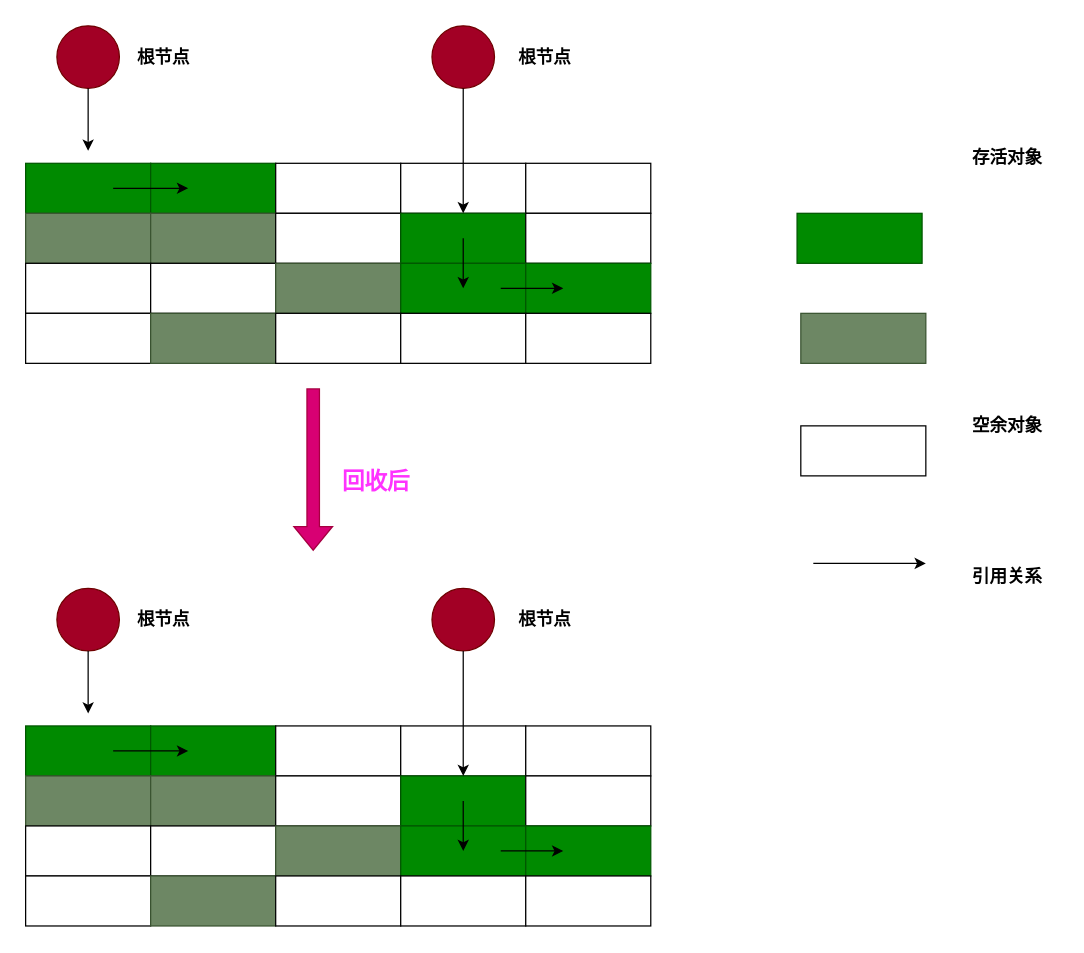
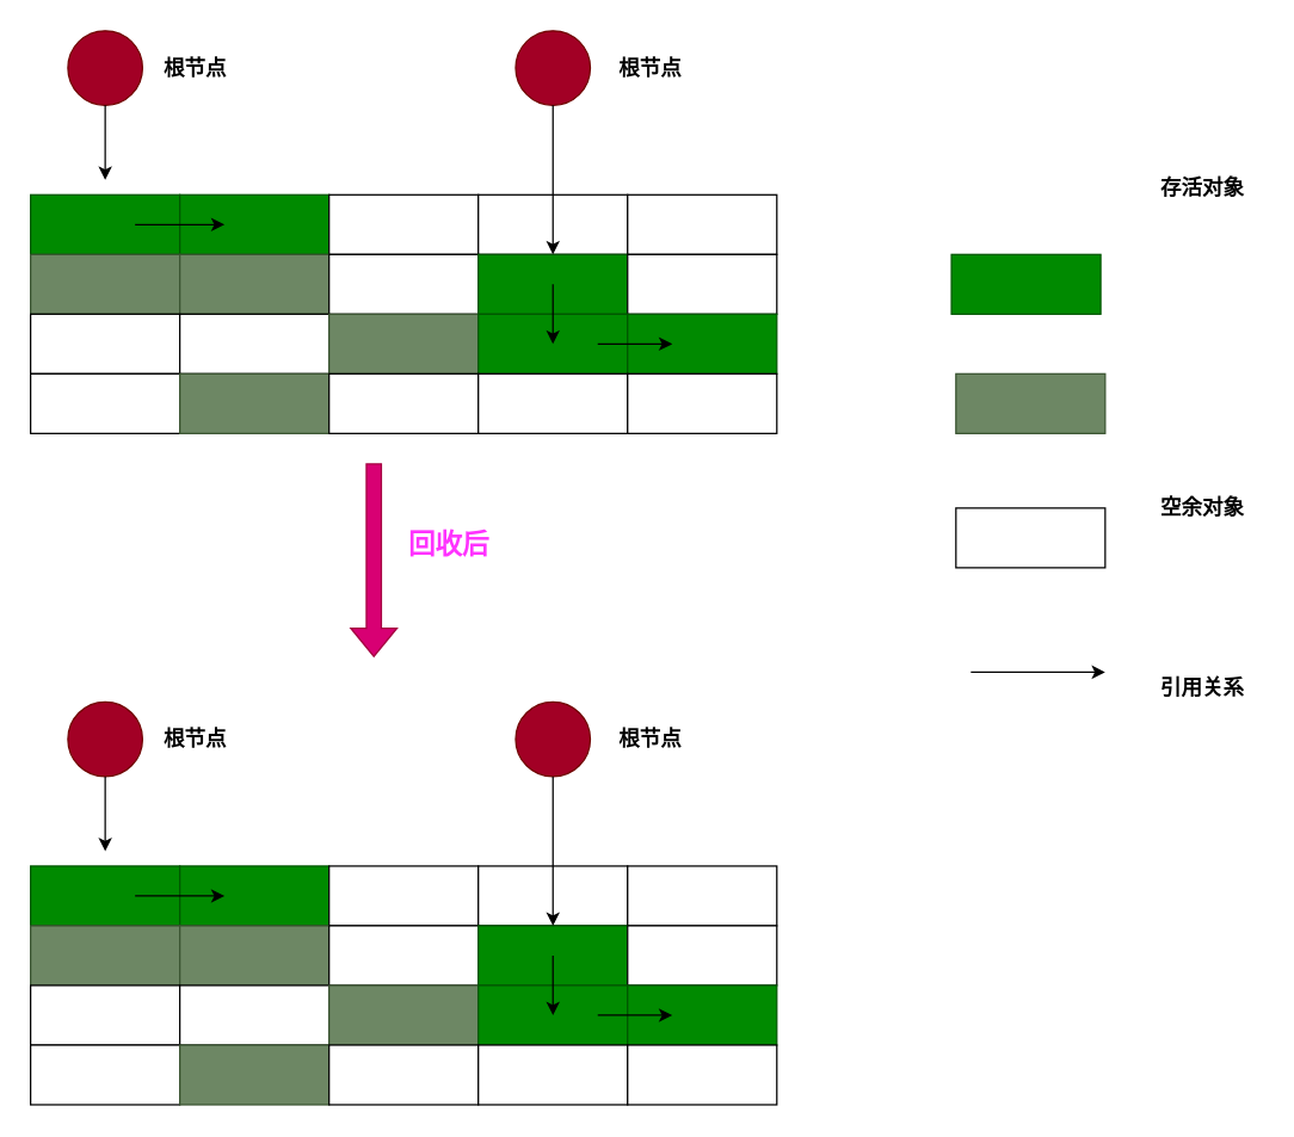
  <mxCell id="0" />
  <mxCell id="1" parent="0" />
  <mxCell id="2" value="" style="rounded=0;whiteSpace=wrap;html=1;fillColor=#008a00;strokeColor=#005700;fontColor=#ffffff;fontSize=14;fontStyle=1" vertex="1" parent="1"><mxGeometry x="20" y="130" width="100" height="40" as="geometry" /></mxCell>
  <mxCell id="3" value="" style="rounded=0;whiteSpace=wrap;html=1;fillColor=#008a00;strokeColor=#005700;fontColor=#ffffff;fontSize=14;fontStyle=1" vertex="1" parent="1"><mxGeometry x="120" y="130" width="100" height="40" as="geometry" /></mxCell>
  <mxCell id="4" value="" style="rounded=0;whiteSpace=wrap;html=1;fontSize=14;fontStyle=1" vertex="1" parent="1"><mxGeometry x="220" y="130" width="100" height="40" as="geometry" /></mxCell>
  <mxCell id="5" value="" style="rounded=0;whiteSpace=wrap;html=1;fontSize=14;fontStyle=1" vertex="1" parent="1"><mxGeometry x="320" y="130" width="100" height="40" as="geometry" /></mxCell>
  <mxCell id="6" value="" style="rounded=0;whiteSpace=wrap;html=1;fontSize=14;fontStyle=1" vertex="1" parent="1"><mxGeometry x="420" y="130" width="100" height="40" as="geometry" /></mxCell>
  <mxCell id="7" value="" style="rounded=0;whiteSpace=wrap;html=1;fillColor=#6d8764;strokeColor=#3A5431;fontColor=#ffffff;fontSize=14;fontStyle=1" vertex="1" parent="1"><mxGeometry x="20" y="170" width="100" height="40" as="geometry" /></mxCell>
  <mxCell id="8" value="" style="rounded=0;whiteSpace=wrap;html=1;fillColor=#6d8764;strokeColor=#3A5431;fontColor=#ffffff;fontSize=14;fontStyle=1" vertex="1" parent="1"><mxGeometry x="120" y="170" width="100" height="40" as="geometry" /></mxCell>
  <mxCell id="9" value="" style="rounded=0;whiteSpace=wrap;html=1;fontSize=14;fontStyle=1" vertex="1" parent="1"><mxGeometry x="220" y="170" width="100" height="40" as="geometry" /></mxCell>
  <mxCell id="10" value="" style="rounded=0;whiteSpace=wrap;html=1;fillColor=#008a00;strokeColor=#005700;fontColor=#ffffff;fontSize=14;fontStyle=1" vertex="1" parent="1"><mxGeometry x="320" y="170" width="100" height="40" as="geometry" /></mxCell>
  <mxCell id="11" value="" style="rounded=0;whiteSpace=wrap;html=1;fontSize=14;fontStyle=1" vertex="1" parent="1"><mxGeometry x="420" y="170" width="100" height="40" as="geometry" /></mxCell>
  <mxCell id="12" value="" style="rounded=0;whiteSpace=wrap;html=1;fontSize=14;fontStyle=1" vertex="1" parent="1"><mxGeometry x="20" y="210" width="100" height="40" as="geometry" /></mxCell>
  <mxCell id="13" value="" style="rounded=0;whiteSpace=wrap;html=1;fontSize=14;fontStyle=1" vertex="1" parent="1"><mxGeometry x="120" y="210" width="100" height="40" as="geometry" /></mxCell>
  <mxCell id="14" value="" style="rounded=0;whiteSpace=wrap;html=1;fillColor=#6d8764;fontColor=#ffffff;strokeColor=#3A5431;fontSize=14;fontStyle=1" vertex="1" parent="1"><mxGeometry x="220" y="210" width="100" height="40" as="geometry" /></mxCell>
  <mxCell id="15" value="" style="rounded=0;whiteSpace=wrap;html=1;fillColor=#008a00;fontColor=#ffffff;strokeColor=#005700;fontSize=14;fontStyle=1" vertex="1" parent="1"><mxGeometry x="320" y="210" width="100" height="40" as="geometry" /></mxCell>
  <mxCell id="16" value="" style="rounded=0;whiteSpace=wrap;html=1;fillColor=#008a00;fontColor=#ffffff;strokeColor=#005700;fontSize=14;fontStyle=1" vertex="1" parent="1"><mxGeometry x="420" y="210" width="100" height="40" as="geometry" /></mxCell>
  <mxCell id="17" value="" style="rounded=0;whiteSpace=wrap;html=1;fontSize=14;fontStyle=1" vertex="1" parent="1"><mxGeometry x="20" y="250" width="100" height="40" as="geometry" /></mxCell>
  <mxCell id="18" value="" style="rounded=0;whiteSpace=wrap;html=1;fillColor=#6d8764;strokeColor=#3A5431;fontColor=#ffffff;fontSize=14;fontStyle=1" vertex="1" parent="1"><mxGeometry x="120" y="250" width="100" height="40" as="geometry" /></mxCell>
  <mxCell id="19" value="" style="rounded=0;whiteSpace=wrap;html=1;fontSize=14;fontStyle=1" vertex="1" parent="1"><mxGeometry x="220" y="250" width="100" height="40" as="geometry" /></mxCell>
  <mxCell id="20" value="" style="rounded=0;whiteSpace=wrap;html=1;fontSize=14;fontStyle=1" vertex="1" parent="1"><mxGeometry x="320" y="250" width="100" height="40" as="geometry" /></mxCell>
  <mxCell id="21" value="" style="rounded=0;whiteSpace=wrap;html=1;fontSize=14;fontStyle=1" vertex="1" parent="1"><mxGeometry x="420" y="250" width="100" height="40" as="geometry" /></mxCell>
  <mxCell id="22" value="" style="ellipse;whiteSpace=wrap;html=1;aspect=fixed;fillColor=#a20025;fontColor=#ffffff;strokeColor=#6F0000;fontSize=14;fontStyle=1" vertex="1" parent="1"><mxGeometry x="45" y="20" width="50" height="50" as="geometry" /></mxCell>
  <mxCell id="23" value="" style="endArrow=classic;html=1;rounded=0;exitX=0.5;exitY=1;exitDx=0;exitDy=0;fontSize=14;fontStyle=1" edge="1" parent="1" source="22"><mxGeometry width="50" height="50" relative="1" as="geometry"><mxPoint x="80" y="120" as="sourcePoint" /><mxPoint x="70" y="120" as="targetPoint" /></mxGeometry></mxCell>
  <mxCell id="24" value="&lt;font style=&quot;font-size: 14px;&quot;&gt;&lt;span style=&quot;font-size: 14px;&quot;&gt;根节点&lt;/span&gt;&lt;/font&gt;" style="text;html=1;align=center;verticalAlign=middle;resizable=0;points=[];autosize=1;strokeColor=none;fillColor=none;fontSize=14;fontStyle=1" vertex="1" parent="1"><mxGeometry x="95" y="30" width="70" height="30" as="geometry" /></mxCell>
  <mxCell id="25" value="" style="ellipse;whiteSpace=wrap;html=1;aspect=fixed;fillColor=#a20025;fontColor=#ffffff;strokeColor=#6F0000;fontSize=14;fontStyle=1" vertex="1" parent="1"><mxGeometry x="345" y="20" width="50" height="50" as="geometry" /></mxCell>
  <mxCell id="26" value="" style="endArrow=classic;html=1;rounded=0;exitX=0.5;exitY=1;exitDx=0;exitDy=0;entryX=0.5;entryY=0;entryDx=0;entryDy=0;fontSize=14;fontStyle=1" edge="1" source="25" parent="1" target="10"><mxGeometry width="50" height="50" relative="1" as="geometry"><mxPoint x="385" y="120" as="sourcePoint" /><mxPoint x="390" y="110" as="targetPoint" /></mxGeometry></mxCell>
  <mxCell id="27" value="&lt;font style=&quot;font-size: 14px;&quot;&gt;&lt;span style=&quot;font-size: 14px;&quot;&gt;根节点&lt;/span&gt;&lt;/font&gt;" style="text;html=1;align=center;verticalAlign=middle;resizable=0;points=[];autosize=1;strokeColor=none;fillColor=none;fontSize=14;fontStyle=1" vertex="1" parent="1"><mxGeometry x="400" y="30" width="70" height="30" as="geometry" /></mxCell>
  <mxCell id="28" value="" style="endArrow=classic;html=1;rounded=0;fontSize=14;fontStyle=1" edge="1" parent="1"><mxGeometry width="50" height="50" relative="1" as="geometry"><mxPoint x="90" y="150" as="sourcePoint" /><mxPoint x="150" y="150" as="targetPoint" /></mxGeometry></mxCell>
  <mxCell id="29" value="" style="endArrow=classic;html=1;rounded=0;fontSize=14;fontStyle=1" edge="1" parent="1"><mxGeometry width="50" height="50" relative="1" as="geometry"><mxPoint x="370" y="190" as="sourcePoint" /><mxPoint x="370" y="230" as="targetPoint" /></mxGeometry></mxCell>
  <mxCell id="30" value="" style="endArrow=classic;html=1;rounded=0;entryX=0.3;entryY=0.5;entryDx=0;entryDy=0;entryPerimeter=0;fontSize=14;fontStyle=1" edge="1" parent="1" target="16"><mxGeometry width="50" height="50" relative="1" as="geometry"><mxPoint x="400" y="230" as="sourcePoint" /><mxPoint x="450" y="180" as="targetPoint" /></mxGeometry></mxCell>
  <mxCell id="31" value="" style="rounded=0;whiteSpace=wrap;html=1;fillColor=#008a00;strokeColor=#005700;fontColor=#ffffff;fontSize=14;fontStyle=1" vertex="1" parent="1"><mxGeometry x="637" y="170" width="100" height="40" as="geometry" /></mxCell>
  <mxCell id="32" value="存活对象" style="text;html=1;align=center;verticalAlign=middle;resizable=0;points=[];autosize=1;strokeColor=none;fillColor=none;fontSize=14;fontStyle=1" vertex="1" parent="1"><mxGeometry x="765" y="110" width="80" height="30" as="geometry" /></mxCell>
  <mxCell id="33" value="" style="rounded=0;whiteSpace=wrap;html=1;fillColor=#6d8764;fontColor=#ffffff;strokeColor=#3A5431;fontSize=14;fontStyle=1" vertex="1" parent="1"><mxGeometry x="640" y="250" width="100" height="40" as="geometry" /></mxCell>
  <mxCell id="34" value="" style="shape=flexArrow;endArrow=classic;html=1;rounded=0;fillColor=#d80073;strokeColor=#A50040;fontSize=14;fontStyle=1" edge="1" parent="1"><mxGeometry width="50" height="50" relative="1" as="geometry"><mxPoint x="250" y="310" as="sourcePoint" /><mxPoint x="250" y="440" as="targetPoint" /></mxGeometry></mxCell>
- <mxCell id="35" value="&lt;font style=&quot;font-size: 18px;&quot;&gt;回收后&lt;/font&gt;" style="text;html=1;align=center;verticalAlign=middle;resizable=0;points=[];autosize=1;strokeColor=none;fillColor=none;fontSize=14;fontStyle=1;fontColor=#FF33FF;" vertex="1" parent="1"><mxGeometry x="260" y="365" width="80" height="40" as="geometry" /></mxCell>
+ <mxCell id="35" value="&lt;font style=&quot;font-size: 18px;&quot;&gt;回收后&lt;/font&gt;" style="text;html=1;align=center;verticalAlign=middle;resizable=0;points=[];autosize=1;strokeColor=none;fillColor=none;fontSize=14;fontStyle=1;fontColor=#FF33FF;" vertex="1" parent="1"><mxGeometry x="260" y="345" width="80" height="40" as="geometry" /></mxCell>
  <mxCell id="36" value="" style="rounded=0;whiteSpace=wrap;html=1;fillColor=#008a00;strokeColor=#005700;fontColor=#ffffff;fontSize=14;fontStyle=1" vertex="1" parent="1"><mxGeometry x="20" y="580" width="100" height="40" as="geometry" /></mxCell>
  <mxCell id="37" value="" style="rounded=0;whiteSpace=wrap;html=1;fillColor=#008a00;strokeColor=#005700;fontColor=#ffffff;fontSize=14;fontStyle=1" vertex="1" parent="1"><mxGeometry x="120" y="580" width="100" height="40" as="geometry" /></mxCell>
  <mxCell id="38" value="" style="rounded=0;whiteSpace=wrap;html=1;fontSize=14;fontStyle=1" vertex="1" parent="1"><mxGeometry x="220" y="580" width="100" height="40" as="geometry" /></mxCell>
  <mxCell id="39" value="" style="rounded=0;whiteSpace=wrap;html=1;fontSize=14;fontStyle=1" vertex="1" parent="1"><mxGeometry x="320" y="580" width="100" height="40" as="geometry" /></mxCell>
  <mxCell id="40" value="" style="rounded=0;whiteSpace=wrap;html=1;fontSize=14;fontStyle=1" vertex="1" parent="1"><mxGeometry x="420" y="580" width="100" height="40" as="geometry" /></mxCell>
  <mxCell id="41" value="" style="rounded=0;whiteSpace=wrap;html=1;fillColor=#6d8764;strokeColor=#3A5431;fontColor=#ffffff;fontSize=14;fontStyle=1" vertex="1" parent="1"><mxGeometry x="20" y="620" width="100" height="40" as="geometry" /></mxCell>
  <mxCell id="42" value="" style="rounded=0;whiteSpace=wrap;html=1;fillColor=#6d8764;strokeColor=#3A5431;fontColor=#ffffff;fontSize=14;fontStyle=1" vertex="1" parent="1"><mxGeometry x="120" y="620" width="100" height="40" as="geometry" /></mxCell>
  <mxCell id="43" value="" style="rounded=0;whiteSpace=wrap;html=1;fontSize=14;fontStyle=1" vertex="1" parent="1"><mxGeometry x="220" y="620" width="100" height="40" as="geometry" /></mxCell>
  <mxCell id="44" value="" style="rounded=0;whiteSpace=wrap;html=1;fillColor=#008a00;strokeColor=#005700;fontColor=#ffffff;fontSize=14;fontStyle=1" vertex="1" parent="1"><mxGeometry x="320" y="620" width="100" height="40" as="geometry" /></mxCell>
  <mxCell id="45" value="" style="rounded=0;whiteSpace=wrap;html=1;fontSize=14;fontStyle=1" vertex="1" parent="1"><mxGeometry x="420" y="620" width="100" height="40" as="geometry" /></mxCell>
  <mxCell id="46" value="" style="rounded=0;whiteSpace=wrap;html=1;fontSize=14;fontStyle=1" vertex="1" parent="1"><mxGeometry x="20" y="660" width="100" height="40" as="geometry" /></mxCell>
  <mxCell id="47" value="" style="rounded=0;whiteSpace=wrap;html=1;fontSize=14;fontStyle=1" vertex="1" parent="1"><mxGeometry x="120" y="660" width="100" height="40" as="geometry" /></mxCell>
  <mxCell id="48" value="" style="rounded=0;whiteSpace=wrap;html=1;fillColor=#6d8764;fontColor=#ffffff;strokeColor=#3A5431;fontSize=14;fontStyle=1" vertex="1" parent="1"><mxGeometry x="220" y="660" width="100" height="40" as="geometry" /></mxCell>
  <mxCell id="49" value="" style="rounded=0;whiteSpace=wrap;html=1;fillColor=#008a00;fontColor=#ffffff;strokeColor=#005700;fontSize=14;fontStyle=1" vertex="1" parent="1"><mxGeometry x="320" y="660" width="100" height="40" as="geometry" /></mxCell>
  <mxCell id="50" value="" style="rounded=0;whiteSpace=wrap;html=1;fillColor=#008a00;fontColor=#ffffff;strokeColor=#005700;fontSize=14;fontStyle=1" vertex="1" parent="1"><mxGeometry x="420" y="660" width="100" height="40" as="geometry" /></mxCell>
  <mxCell id="51" value="" style="rounded=0;whiteSpace=wrap;html=1;fontSize=14;fontStyle=1" vertex="1" parent="1"><mxGeometry x="20" y="700" width="100" height="40" as="geometry" /></mxCell>
  <mxCell id="52" value="" style="rounded=0;whiteSpace=wrap;html=1;fillColor=#6d8764;strokeColor=#3A5431;fontColor=#ffffff;fontSize=14;fontStyle=1" vertex="1" parent="1"><mxGeometry x="120" y="700" width="100" height="40" as="geometry" /></mxCell>
  <mxCell id="53" value="" style="rounded=0;whiteSpace=wrap;html=1;fontSize=14;fontStyle=1" vertex="1" parent="1"><mxGeometry x="220" y="700" width="100" height="40" as="geometry" /></mxCell>
  <mxCell id="54" value="" style="rounded=0;whiteSpace=wrap;html=1;fontSize=14;fontStyle=1" vertex="1" parent="1"><mxGeometry x="320" y="700" width="100" height="40" as="geometry" /></mxCell>
  <mxCell id="55" value="" style="rounded=0;whiteSpace=wrap;html=1;fontSize=14;fontStyle=1" vertex="1" parent="1"><mxGeometry x="420" y="700" width="100" height="40" as="geometry" /></mxCell>
  <mxCell id="56" value="" style="ellipse;whiteSpace=wrap;html=1;aspect=fixed;fillColor=#a20025;fontColor=#ffffff;strokeColor=#6F0000;fontSize=14;fontStyle=1" vertex="1" parent="1"><mxGeometry x="45" y="470" width="50" height="50" as="geometry" /></mxCell>
  <mxCell id="57" value="" style="endArrow=classic;html=1;rounded=0;exitX=0.5;exitY=1;exitDx=0;exitDy=0;fontSize=14;fontStyle=1" edge="1" source="56" parent="1"><mxGeometry width="50" height="50" relative="1" as="geometry"><mxPoint x="80" y="570" as="sourcePoint" /><mxPoint x="70" y="570" as="targetPoint" /></mxGeometry></mxCell>
  <mxCell id="58" value="&lt;font style=&quot;font-size: 14px;&quot;&gt;&lt;span style=&quot;font-size: 14px;&quot;&gt;根节点&lt;/span&gt;&lt;/font&gt;" style="text;html=1;align=center;verticalAlign=middle;resizable=0;points=[];autosize=1;strokeColor=none;fillColor=none;fontSize=14;fontStyle=1" vertex="1" parent="1"><mxGeometry x="95" y="480" width="70" height="30" as="geometry" /></mxCell>
  <mxCell id="59" value="" style="ellipse;whiteSpace=wrap;html=1;aspect=fixed;fillColor=#a20025;fontColor=#ffffff;strokeColor=#6F0000;fontSize=14;fontStyle=1" vertex="1" parent="1"><mxGeometry x="345" y="470" width="50" height="50" as="geometry" /></mxCell>
  <mxCell id="60" value="" style="endArrow=classic;html=1;rounded=0;exitX=0.5;exitY=1;exitDx=0;exitDy=0;entryX=0.5;entryY=0;entryDx=0;entryDy=0;fontSize=14;fontStyle=1" edge="1" source="59" target="44" parent="1"><mxGeometry width="50" height="50" relative="1" as="geometry"><mxPoint x="385" y="570" as="sourcePoint" /><mxPoint x="390" y="560" as="targetPoint" /></mxGeometry></mxCell>
  <mxCell id="61" value="&lt;font style=&quot;font-size: 14px;&quot;&gt;&lt;span style=&quot;font-size: 14px;&quot;&gt;根节点&lt;/span&gt;&lt;/font&gt;" style="text;html=1;align=center;verticalAlign=middle;resizable=0;points=[];autosize=1;strokeColor=none;fillColor=none;fontSize=14;fontStyle=1" vertex="1" parent="1"><mxGeometry x="400" y="480" width="70" height="30" as="geometry" /></mxCell>
  <mxCell id="62" value="" style="endArrow=classic;html=1;rounded=0;fontSize=14;fontStyle=1" edge="1" parent="1"><mxGeometry width="50" height="50" relative="1" as="geometry"><mxPoint x="90" y="600" as="sourcePoint" /><mxPoint x="150" y="600" as="targetPoint" /></mxGeometry></mxCell>
  <mxCell id="63" value="" style="endArrow=classic;html=1;rounded=0;fontSize=14;fontStyle=1" edge="1" parent="1"><mxGeometry width="50" height="50" relative="1" as="geometry"><mxPoint x="370" y="640" as="sourcePoint" /><mxPoint x="370" y="680" as="targetPoint" /></mxGeometry></mxCell>
  <mxCell id="64" value="" style="endArrow=classic;html=1;rounded=0;entryX=0.3;entryY=0.5;entryDx=0;entryDy=0;entryPerimeter=0;fontSize=14;fontStyle=1" edge="1" target="50" parent="1"><mxGeometry width="50" height="50" relative="1" as="geometry"><mxPoint x="400" y="680" as="sourcePoint" /><mxPoint x="450" y="630" as="targetPoint" /></mxGeometry></mxCell>
  <mxCell id="65" value="" style="rounded=0;whiteSpace=wrap;html=1;fontSize=14;fontStyle=1" vertex="1" parent="1"><mxGeometry x="640" y="340" width="100" height="40" as="geometry" /></mxCell>
  <mxCell id="66" value="空余对象" style="text;html=1;align=center;verticalAlign=middle;resizable=0;points=[];autosize=1;strokeColor=none;fillColor=none;fontSize=14;fontStyle=1" vertex="1" parent="1"><mxGeometry x="765" y="325" width="80" height="30" as="geometry" /></mxCell>
  <mxCell id="67" value="" style="endArrow=classic;html=1;rounded=0;fontSize=14;fontStyle=1" edge="1" parent="1"><mxGeometry width="50" height="50" relative="1" as="geometry"><mxPoint x="650" y="450" as="sourcePoint" /><mxPoint x="740" y="450" as="targetPoint" /></mxGeometry></mxCell>
  <mxCell id="68" value="引用关系" style="text;html=1;align=center;verticalAlign=middle;resizable=0;points=[];autosize=1;strokeColor=none;fillColor=none;fontSize=14;fontStyle=1" vertex="1" parent="1"><mxGeometry x="765" y="445" width="80" height="30" as="geometry" /></mxCell>
